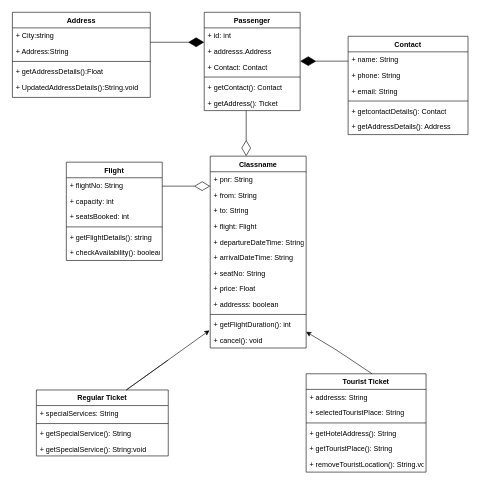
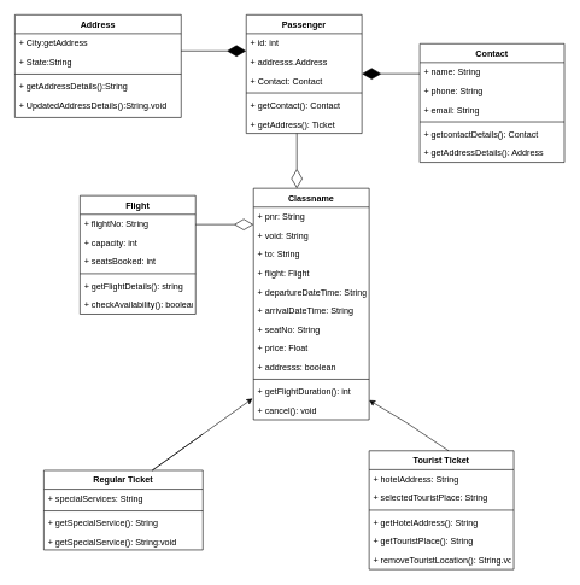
  <mxCell id="0" />
  <mxCell id="1" parent="0" />
  <mxCell id="2" value="Address" style="swimlane;fontStyle=1;align=center;verticalAlign=top;childLayout=stackLayout;horizontal=1;startSize=26;horizontalStack=0;resizeParent=1;resizeParentMax=0;resizeLast=0;collapsible=1;marginBottom=0;" parent="1" vertex="1"><mxGeometry x="20" y="20" width="230" height="142" as="geometry" /></mxCell>
- <mxCell id="3" value="+ City:string&#10;" style="text;strokeColor=none;fillColor=none;align=left;verticalAlign=top;spacingLeft=4;spacingRight=4;overflow=hidden;rotatable=0;points=[[0,0.5],[1,0.5]];portConstraint=eastwest;" parent="2" vertex="1"><mxGeometry y="26" width="230" height="26" as="geometry" /></mxCell>
- <mxCell id="4" value="+ Address:String" style="text;strokeColor=none;fillColor=none;align=left;verticalAlign=top;spacingLeft=4;spacingRight=4;overflow=hidden;rotatable=0;points=[[0,0.5],[1,0.5]];portConstraint=eastwest;" parent="2" vertex="1"><mxGeometry y="52" width="230" height="26" as="geometry" /></mxCell>
+ <mxCell id="3" value="+ City:getAddress&#10;" style="text;strokeColor=none;fillColor=none;align=left;verticalAlign=top;spacingLeft=4;spacingRight=4;overflow=hidden;rotatable=0;points=[[0,0.5],[1,0.5]];portConstraint=eastwest;" parent="2" vertex="1"><mxGeometry y="26" width="230" height="26" as="geometry" /></mxCell>
+ <mxCell id="4" value="+ State:String" style="text;strokeColor=none;fillColor=none;align=left;verticalAlign=top;spacingLeft=4;spacingRight=4;overflow=hidden;rotatable=0;points=[[0,0.5],[1,0.5]];portConstraint=eastwest;" parent="2" vertex="1"><mxGeometry y="52" width="230" height="26" as="geometry" /></mxCell>
  <mxCell id="5" value="" style="line;strokeWidth=1;fillColor=none;align=left;verticalAlign=middle;spacingTop=-1;spacingLeft=3;spacingRight=3;rotatable=0;labelPosition=right;points=[];portConstraint=eastwest;" parent="2" vertex="1"><mxGeometry y="78" width="230" height="8" as="geometry" /></mxCell>
- <mxCell id="6" value="+ getAddressDetails():Float" style="text;strokeColor=none;fillColor=none;align=left;verticalAlign=top;spacingLeft=4;spacingRight=4;overflow=hidden;rotatable=0;points=[[0,0.5],[1,0.5]];portConstraint=eastwest;" parent="2" vertex="1"><mxGeometry y="86" width="230" height="26" as="geometry" /></mxCell>
+ <mxCell id="6" value="+ getAddressDetails():String" style="text;strokeColor=none;fillColor=none;align=left;verticalAlign=top;spacingLeft=4;spacingRight=4;overflow=hidden;rotatable=0;points=[[0,0.5],[1,0.5]];portConstraint=eastwest;" parent="2" vertex="1"><mxGeometry y="86" width="230" height="26" as="geometry" /></mxCell>
  <mxCell id="7" value="+ UpdatedAddressDetails():String.void" style="text;strokeColor=none;fillColor=none;align=left;verticalAlign=top;spacingLeft=4;spacingRight=4;overflow=hidden;rotatable=0;points=[[0,0.5],[1,0.5]];portConstraint=eastwest;" parent="2" vertex="1"><mxGeometry y="112" width="230" height="30" as="geometry" /></mxCell>
  <mxCell id="8" value="" style="endArrow=diamondThin;endFill=1;endSize=24;html=1;rounded=0;" parent="1" edge="1"><mxGeometry width="160" relative="1" as="geometry"><mxPoint x="250" y="70" as="sourcePoint" /><mxPoint x="340" y="70" as="targetPoint" /></mxGeometry></mxCell>
  <mxCell id="9" value="Passenger" style="swimlane;fontStyle=1;align=center;verticalAlign=top;childLayout=stackLayout;horizontal=1;startSize=26;horizontalStack=0;resizeParent=1;resizeParentMax=0;resizeLast=0;collapsible=1;marginBottom=0;" parent="1" vertex="1"><mxGeometry x="340" y="20" width="160" height="164" as="geometry" /></mxCell>
  <mxCell id="10" value="+ id: int" style="text;strokeColor=none;fillColor=none;align=left;verticalAlign=top;spacingLeft=4;spacingRight=4;overflow=hidden;rotatable=0;points=[[0,0.5],[1,0.5]];portConstraint=eastwest;" parent="9" vertex="1"><mxGeometry y="26" width="160" height="26" as="geometry" /></mxCell>
  <mxCell id="11" value="+ addresss.Address" style="text;strokeColor=none;fillColor=none;align=left;verticalAlign=top;spacingLeft=4;spacingRight=4;overflow=hidden;rotatable=0;points=[[0,0.5],[1,0.5]];portConstraint=eastwest;" parent="9" vertex="1"><mxGeometry y="52" width="160" height="26" as="geometry" /></mxCell>
  <mxCell id="12" value="+ Contact: Contact" style="text;strokeColor=none;fillColor=none;align=left;verticalAlign=top;spacingLeft=4;spacingRight=4;overflow=hidden;rotatable=0;points=[[0,0.5],[1,0.5]];portConstraint=eastwest;" parent="9" vertex="1"><mxGeometry y="78" width="160" height="26" as="geometry" /></mxCell>
  <mxCell id="13" value="" style="line;strokeWidth=1;fillColor=none;align=left;verticalAlign=middle;spacingTop=-1;spacingLeft=3;spacingRight=3;rotatable=0;labelPosition=right;points=[];portConstraint=eastwest;" parent="9" vertex="1"><mxGeometry y="104" width="160" height="8" as="geometry" /></mxCell>
  <mxCell id="14" value="+ getContact(): Contact" style="text;strokeColor=none;fillColor=none;align=left;verticalAlign=top;spacingLeft=4;spacingRight=4;overflow=hidden;rotatable=0;points=[[0,0.5],[1,0.5]];portConstraint=eastwest;" parent="9" vertex="1"><mxGeometry y="112" width="160" height="26" as="geometry" /></mxCell>
  <mxCell id="15" value="+ getAddress(): Ticket" style="text;strokeColor=none;fillColor=none;align=left;verticalAlign=top;spacingLeft=4;spacingRight=4;overflow=hidden;rotatable=0;points=[[0,0.5],[1,0.5]];portConstraint=eastwest;" parent="9" vertex="1"><mxGeometry y="138" width="160" height="26" as="geometry" /></mxCell>
  <mxCell id="16" value="Contact" style="swimlane;fontStyle=1;align=center;verticalAlign=top;childLayout=stackLayout;horizontal=1;startSize=26;horizontalStack=0;resizeParent=1;resizeParentMax=0;resizeLast=0;collapsible=1;marginBottom=0;" parent="1" vertex="1"><mxGeometry x="580" y="60" width="200" height="164" as="geometry" /></mxCell>
  <mxCell id="17" value="+ name: String" style="text;strokeColor=none;fillColor=none;align=left;verticalAlign=top;spacingLeft=4;spacingRight=4;overflow=hidden;rotatable=0;points=[[0,0.5],[1,0.5]];portConstraint=eastwest;" parent="16" vertex="1"><mxGeometry y="26" width="200" height="26" as="geometry" /></mxCell>
  <mxCell id="18" value="+ phone: String" style="text;strokeColor=none;fillColor=none;align=left;verticalAlign=top;spacingLeft=4;spacingRight=4;overflow=hidden;rotatable=0;points=[[0,0.5],[1,0.5]];portConstraint=eastwest;" parent="16" vertex="1"><mxGeometry y="52" width="200" height="26" as="geometry" /></mxCell>
  <mxCell id="19" value="+ email: String" style="text;strokeColor=none;fillColor=none;align=left;verticalAlign=top;spacingLeft=4;spacingRight=4;overflow=hidden;rotatable=0;points=[[0,0.5],[1,0.5]];portConstraint=eastwest;" parent="16" vertex="1"><mxGeometry y="78" width="200" height="26" as="geometry" /></mxCell>
  <mxCell id="20" value="" style="line;strokeWidth=1;fillColor=none;align=left;verticalAlign=middle;spacingTop=-1;spacingLeft=3;spacingRight=3;rotatable=0;labelPosition=right;points=[];portConstraint=eastwest;" parent="16" vertex="1"><mxGeometry y="104" width="200" height="8" as="geometry" /></mxCell>
  <mxCell id="21" value="+ getcontactDetails(): Contact" style="text;strokeColor=none;fillColor=none;align=left;verticalAlign=top;spacingLeft=4;spacingRight=4;overflow=hidden;rotatable=0;points=[[0,0.5],[1,0.5]];portConstraint=eastwest;" parent="16" vertex="1"><mxGeometry y="112" width="200" height="26" as="geometry" /></mxCell>
  <mxCell id="22" value="+ getAddressDetails(): Address" style="text;strokeColor=none;fillColor=none;align=left;verticalAlign=top;spacingLeft=4;spacingRight=4;overflow=hidden;rotatable=0;points=[[0,0.5],[1,0.5]];portConstraint=eastwest;" parent="16" vertex="1"><mxGeometry y="138" width="200" height="26" as="geometry" /></mxCell>
  <mxCell id="23" value="" style="endArrow=diamondThin;endFill=1;endSize=24;html=1;rounded=0;" parent="1" edge="1"><mxGeometry width="160" relative="1" as="geometry"><mxPoint x="580" y="101.5" as="sourcePoint" /><mxPoint x="500" y="101.5" as="targetPoint" /></mxGeometry></mxCell>
  <mxCell id="24" value="" style="endArrow=diamondThin;endFill=0;endSize=24;html=1;rounded=0;" parent="1" edge="1"><mxGeometry width="160" relative="1" as="geometry"><mxPoint x="410" y="184" as="sourcePoint" /><mxPoint x="410" y="260" as="targetPoint" /></mxGeometry></mxCell>
  <mxCell id="25" value="Classname" style="swimlane;fontStyle=1;align=center;verticalAlign=top;childLayout=stackLayout;horizontal=1;startSize=26;horizontalStack=0;resizeParent=1;resizeParentMax=0;resizeLast=0;collapsible=1;marginBottom=0;" parent="1" vertex="1"><mxGeometry x="350" y="260" width="160" height="320" as="geometry" /></mxCell>
  <mxCell id="26" value="+ pnr: String" style="text;strokeColor=none;fillColor=none;align=left;verticalAlign=top;spacingLeft=4;spacingRight=4;overflow=hidden;rotatable=0;points=[[0,0.5],[1,0.5]];portConstraint=eastwest;" parent="25" vertex="1"><mxGeometry y="26" width="160" height="26" as="geometry" /></mxCell>
- <mxCell id="27" value="+ from: String" style="text;strokeColor=none;fillColor=none;align=left;verticalAlign=top;spacingLeft=4;spacingRight=4;overflow=hidden;rotatable=0;points=[[0,0.5],[1,0.5]];portConstraint=eastwest;" parent="25" vertex="1"><mxGeometry y="52" width="160" height="26" as="geometry" /></mxCell>
+ <mxCell id="27" value="+ void: String" style="text;strokeColor=none;fillColor=none;align=left;verticalAlign=top;spacingLeft=4;spacingRight=4;overflow=hidden;rotatable=0;points=[[0,0.5],[1,0.5]];portConstraint=eastwest;" parent="25" vertex="1"><mxGeometry y="52" width="160" height="26" as="geometry" /></mxCell>
  <mxCell id="28" value="+ to: String" style="text;strokeColor=none;fillColor=none;align=left;verticalAlign=top;spacingLeft=4;spacingRight=4;overflow=hidden;rotatable=0;points=[[0,0.5],[1,0.5]];portConstraint=eastwest;" parent="25" vertex="1"><mxGeometry y="78" width="160" height="26" as="geometry" /></mxCell>
  <mxCell id="29" value="+ flight: Flight" style="text;strokeColor=none;fillColor=none;align=left;verticalAlign=top;spacingLeft=4;spacingRight=4;overflow=hidden;rotatable=0;points=[[0,0.5],[1,0.5]];portConstraint=eastwest;" parent="25" vertex="1"><mxGeometry y="104" width="160" height="26" as="geometry" /></mxCell>
  <mxCell id="30" value="+ departureDateTime: String" style="text;strokeColor=none;fillColor=none;align=left;verticalAlign=top;spacingLeft=4;spacingRight=4;overflow=hidden;rotatable=0;points=[[0,0.5],[1,0.5]];portConstraint=eastwest;" parent="25" vertex="1"><mxGeometry y="130" width="160" height="26" as="geometry" /></mxCell>
  <mxCell id="31" value="+ arrivalDateTime: String" style="text;strokeColor=none;fillColor=none;align=left;verticalAlign=top;spacingLeft=4;spacingRight=4;overflow=hidden;rotatable=0;points=[[0,0.5],[1,0.5]];portConstraint=eastwest;" parent="25" vertex="1"><mxGeometry y="156" width="160" height="26" as="geometry" /></mxCell>
  <mxCell id="32" value="+ seatNo: String" style="text;strokeColor=none;fillColor=none;align=left;verticalAlign=top;spacingLeft=4;spacingRight=4;overflow=hidden;rotatable=0;points=[[0,0.5],[1,0.5]];portConstraint=eastwest;" parent="25" vertex="1"><mxGeometry y="182" width="160" height="26" as="geometry" /></mxCell>
  <mxCell id="33" value="+ price: Float" style="text;strokeColor=none;fillColor=none;align=left;verticalAlign=top;spacingLeft=4;spacingRight=4;overflow=hidden;rotatable=0;points=[[0,0.5],[1,0.5]];portConstraint=eastwest;" parent="25" vertex="1"><mxGeometry y="208" width="160" height="26" as="geometry" /></mxCell>
  <mxCell id="34" value="+ addresss: boolean" style="text;strokeColor=none;fillColor=none;align=left;verticalAlign=top;spacingLeft=4;spacingRight=4;overflow=hidden;rotatable=0;points=[[0,0.5],[1,0.5]];portConstraint=eastwest;" parent="25" vertex="1"><mxGeometry y="234" width="160" height="26" as="geometry" /></mxCell>
  <mxCell id="35" value="" style="line;strokeWidth=1;fillColor=none;align=left;verticalAlign=middle;spacingTop=-1;spacingLeft=3;spacingRight=3;rotatable=0;labelPosition=right;points=[];portConstraint=eastwest;" parent="25" vertex="1"><mxGeometry y="260" width="160" height="8" as="geometry" /></mxCell>
  <mxCell id="36" value="+ getFlightDuration(): int" style="text;strokeColor=none;fillColor=none;align=left;verticalAlign=top;spacingLeft=4;spacingRight=4;overflow=hidden;rotatable=0;points=[[0,0.5],[1,0.5]];portConstraint=eastwest;" parent="25" vertex="1"><mxGeometry y="268" width="160" height="26" as="geometry" /></mxCell>
  <mxCell id="37" value="+ cancel(): void" style="text;strokeColor=none;fillColor=none;align=left;verticalAlign=top;spacingLeft=4;spacingRight=4;overflow=hidden;rotatable=0;points=[[0,0.5],[1,0.5]];portConstraint=eastwest;" parent="25" vertex="1"><mxGeometry y="294" width="160" height="26" as="geometry" /></mxCell>
  <mxCell id="38" value="" style="endArrow=diamondThin;endFill=0;endSize=24;html=1;rounded=0;" parent="1" edge="1"><mxGeometry width="160" relative="1" as="geometry"><mxPoint x="270" y="310" as="sourcePoint" /><mxPoint x="350" y="310" as="targetPoint" /></mxGeometry></mxCell>
  <mxCell id="39" value="Flight" style="swimlane;fontStyle=1;align=center;verticalAlign=top;childLayout=stackLayout;horizontal=1;startSize=26;horizontalStack=0;resizeParent=1;resizeParentMax=0;resizeLast=0;collapsible=1;marginBottom=0;" parent="1" vertex="1"><mxGeometry x="110" y="270" width="160" height="164" as="geometry" /></mxCell>
  <mxCell id="40" value="+ flightNo: String" style="text;strokeColor=none;fillColor=none;align=left;verticalAlign=top;spacingLeft=4;spacingRight=4;overflow=hidden;rotatable=0;points=[[0,0.5],[1,0.5]];portConstraint=eastwest;" parent="39" vertex="1"><mxGeometry y="26" width="160" height="26" as="geometry" /></mxCell>
  <mxCell id="41" value="+ capacity: int" style="text;strokeColor=none;fillColor=none;align=left;verticalAlign=top;spacingLeft=4;spacingRight=4;overflow=hidden;rotatable=0;points=[[0,0.5],[1,0.5]];portConstraint=eastwest;" parent="39" vertex="1"><mxGeometry y="52" width="160" height="26" as="geometry" /></mxCell>
  <mxCell id="42" value="+ seatsBooked: int" style="text;strokeColor=none;fillColor=none;align=left;verticalAlign=top;spacingLeft=4;spacingRight=4;overflow=hidden;rotatable=0;points=[[0,0.5],[1,0.5]];portConstraint=eastwest;" parent="39" vertex="1"><mxGeometry y="78" width="160" height="26" as="geometry" /></mxCell>
  <mxCell id="43" value="" style="line;strokeWidth=1;fillColor=none;align=left;verticalAlign=middle;spacingTop=-1;spacingLeft=3;spacingRight=3;rotatable=0;labelPosition=right;points=[];portConstraint=eastwest;" parent="39" vertex="1"><mxGeometry y="104" width="160" height="8" as="geometry" /></mxCell>
  <mxCell id="44" value="+ getFlightDetails(): string" style="text;strokeColor=none;fillColor=none;align=left;verticalAlign=top;spacingLeft=4;spacingRight=4;overflow=hidden;rotatable=0;points=[[0,0.5],[1,0.5]];portConstraint=eastwest;" parent="39" vertex="1"><mxGeometry y="112" width="160" height="26" as="geometry" /></mxCell>
  <mxCell id="45" value="+ checkAvailability(): boolean" style="text;strokeColor=none;fillColor=none;align=left;verticalAlign=top;spacingLeft=4;spacingRight=4;overflow=hidden;rotatable=0;points=[[0,0.5],[1,0.5]];portConstraint=eastwest;" parent="39" vertex="1"><mxGeometry y="138" width="160" height="26" as="geometry" /></mxCell>
  <mxCell id="46" value="Regular Ticket" style="swimlane;fontStyle=1;align=center;verticalAlign=top;childLayout=stackLayout;horizontal=1;startSize=26;horizontalStack=0;resizeParent=1;resizeParentMax=0;resizeLast=0;collapsible=1;marginBottom=0;" parent="1" vertex="1"><mxGeometry x="60" y="650" width="220" height="110" as="geometry" /></mxCell>
  <mxCell id="47" value="+ specialServices: String" style="text;strokeColor=none;fillColor=none;align=left;verticalAlign=top;spacingLeft=4;spacingRight=4;overflow=hidden;rotatable=0;points=[[0,0.5],[1,0.5]];portConstraint=eastwest;" parent="46" vertex="1"><mxGeometry y="26" width="220" height="26" as="geometry" /></mxCell>
  <mxCell id="48" value="" style="line;strokeWidth=1;fillColor=none;align=left;verticalAlign=middle;spacingTop=-1;spacingLeft=3;spacingRight=3;rotatable=0;labelPosition=right;points=[];portConstraint=eastwest;" parent="46" vertex="1"><mxGeometry y="52" width="220" height="8" as="geometry" /></mxCell>
  <mxCell id="49" value="+ getSpecialService(): String" style="text;strokeColor=none;fillColor=none;align=left;verticalAlign=top;spacingLeft=4;spacingRight=4;overflow=hidden;rotatable=0;points=[[0,0.5],[1,0.5]];portConstraint=eastwest;" parent="46" vertex="1"><mxGeometry y="60" width="220" height="26" as="geometry" /></mxCell>
  <mxCell id="50" value="+ getSpecialService(): String:void" style="text;strokeColor=none;fillColor=none;align=left;verticalAlign=top;spacingLeft=4;spacingRight=4;overflow=hidden;rotatable=0;points=[[0,0.5],[1,0.5]];portConstraint=eastwest;" parent="46" vertex="1"><mxGeometry y="86" width="220" height="24" as="geometry" /></mxCell>
  <mxCell id="51" value="Tourist Ticket" style="swimlane;fontStyle=1;align=center;verticalAlign=top;childLayout=stackLayout;horizontal=1;startSize=26;horizontalStack=0;resizeParent=1;resizeParentMax=0;resizeLast=0;collapsible=1;marginBottom=0;" parent="1" vertex="1"><mxGeometry x="510" y="623" width="200" height="164" as="geometry" /></mxCell>
- <mxCell id="52" value="+ addresss: String" style="text;strokeColor=none;fillColor=none;align=left;verticalAlign=top;spacingLeft=4;spacingRight=4;overflow=hidden;rotatable=0;points=[[0,0.5],[1,0.5]];portConstraint=eastwest;" parent="51" vertex="1"><mxGeometry y="26" width="200" height="26" as="geometry" /></mxCell>
+ <mxCell id="52" value="+ hotelAddress: String" style="text;strokeColor=none;fillColor=none;align=left;verticalAlign=top;spacingLeft=4;spacingRight=4;overflow=hidden;rotatable=0;points=[[0,0.5],[1,0.5]];portConstraint=eastwest;" parent="51" vertex="1"><mxGeometry y="26" width="200" height="26" as="geometry" /></mxCell>
  <mxCell id="53" value="+ selectedTouristPlace: String" style="text;strokeColor=none;fillColor=none;align=left;verticalAlign=top;spacingLeft=4;spacingRight=4;overflow=hidden;rotatable=0;points=[[0,0.5],[1,0.5]];portConstraint=eastwest;" parent="51" vertex="1"><mxGeometry y="52" width="200" height="26" as="geometry" /></mxCell>
  <mxCell id="54" value="" style="line;strokeWidth=1;fillColor=none;align=left;verticalAlign=middle;spacingTop=-1;spacingLeft=3;spacingRight=3;rotatable=0;labelPosition=right;points=[];portConstraint=eastwest;" parent="51" vertex="1"><mxGeometry y="78" width="200" height="8" as="geometry" /></mxCell>
  <mxCell id="55" value="+ getHotelAddress(): String" style="text;strokeColor=none;fillColor=none;align=left;verticalAlign=top;spacingLeft=4;spacingRight=4;overflow=hidden;rotatable=0;points=[[0,0.5],[1,0.5]];portConstraint=eastwest;" parent="51" vertex="1"><mxGeometry y="86" width="200" height="26" as="geometry" /></mxCell>
  <mxCell id="56" value="+ getTouristPlace(): String" style="text;strokeColor=none;fillColor=none;align=left;verticalAlign=top;spacingLeft=4;spacingRight=4;overflow=hidden;rotatable=0;points=[[0,0.5],[1,0.5]];portConstraint=eastwest;" parent="51" vertex="1"><mxGeometry y="112" width="200" height="26" as="geometry" /></mxCell>
  <mxCell id="57" value="+ removeTouristLocation(): String.void" style="text;strokeColor=none;fillColor=none;align=left;verticalAlign=top;spacingLeft=4;spacingRight=4;overflow=hidden;rotatable=0;points=[[0,0.5],[1,0.5]];portConstraint=eastwest;" parent="51" vertex="1"><mxGeometry y="138" width="200" height="26" as="geometry" /></mxCell>
  <mxCell id="58" value="" style="endArrow=classic;html=1;rounded=0;entryX=-0.008;entryY=0.869;entryDx=0;entryDy=0;entryPerimeter=0;" edge="1" parent="1" target="36"><mxGeometry width="50" height="50" relative="1" as="geometry"><mxPoint x="280" y="600" as="sourcePoint" /><mxPoint x="320" y="540" as="targetPoint" /><Array as="points"><mxPoint x="210" y="650" /></Array></mxGeometry></mxCell>
  <mxCell id="59" value="" style="endArrow=classic;html=1;rounded=0;" edge="1" parent="1"><mxGeometry width="50" height="50" relative="1" as="geometry"><mxPoint x="620" y="623" as="sourcePoint" /><mxPoint x="510" y="553" as="targetPoint" /><Array as="points"><mxPoint x="560" y="583" /></Array></mxGeometry></mxCell>
